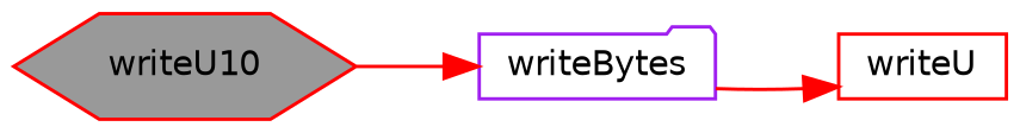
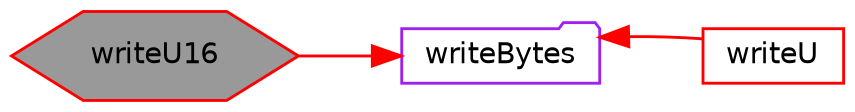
  digraph {
    rankdir=LR
    node [color=red fillcolor=white fontname=Helvetica fontsize=10 style=filled]
    edge [color=red fontname=Helvetica fontsize=10 labelfontname=Helvetica labelfontsize=10 style=solid]
-   n1 [fillcolor=grey60 fontcolor=black height=0.2 label=writeU10 shape=hexagon width=0.4]
+   n1 [fillcolor=grey60 fontcolor=black height=0.2 label=writeU16 shape=hexagon width=0.4]
    n2 [color=purple height=0.2 label=writeBytes shape=folder width=0.4]
    n3 [height=0.2 label=writeU shape=box width=0.4]
    n1 -> n2
-   n2 -> n3
+   n3 -> n2
  }
